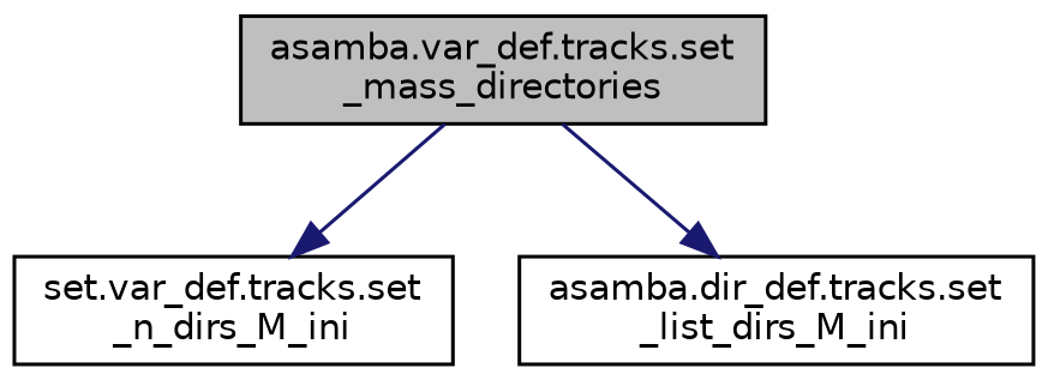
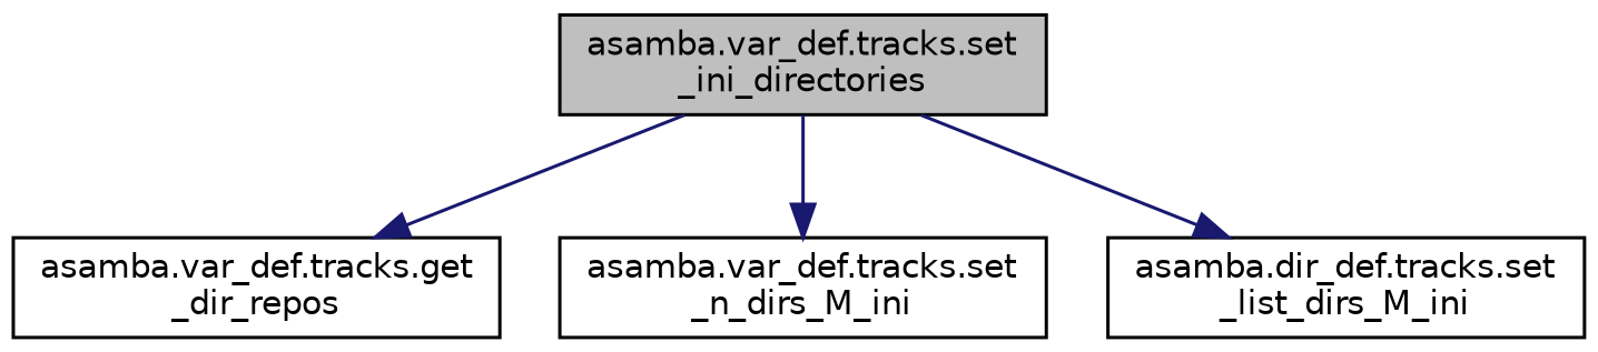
  digraph {
    rankdir=TB
    node [color=black fillcolor=white fontname=Helvetica fontsize=10 shape=record style=filled]
    edge [color=midnightblue fontname=Helvetica fontsize=10 labelfontname=Helvetica labelfontsize=10 style=solid]
-   n1 [fillcolor=grey75 fontcolor=black height=0.2 label="asamba.var_def.tracks.set\l_mass_directories" width=0.4]
-   n3 [height=0.2 label="set.var_def.tracks.set\l_n_dirs_M_ini" width=0.4]
+   n1 [fillcolor=grey75 fontcolor=black height=0.2 label="asamba.var_def.tracks.set\l_ini_directories" width=0.4]
+   n2 [height=0.2 label="asamba.var_def.tracks.get\l_dir_repos" width=0.4]
+   n3 [height=0.2 label="asamba.var_def.tracks.set\l_n_dirs_M_ini" width=0.4]
    n4 [height=0.2 label="asamba.dir_def.tracks.set\l_list_dirs_M_ini" width=0.4]
+   n1 -> n2
    n1 -> n3
    n1 -> n4
  }
